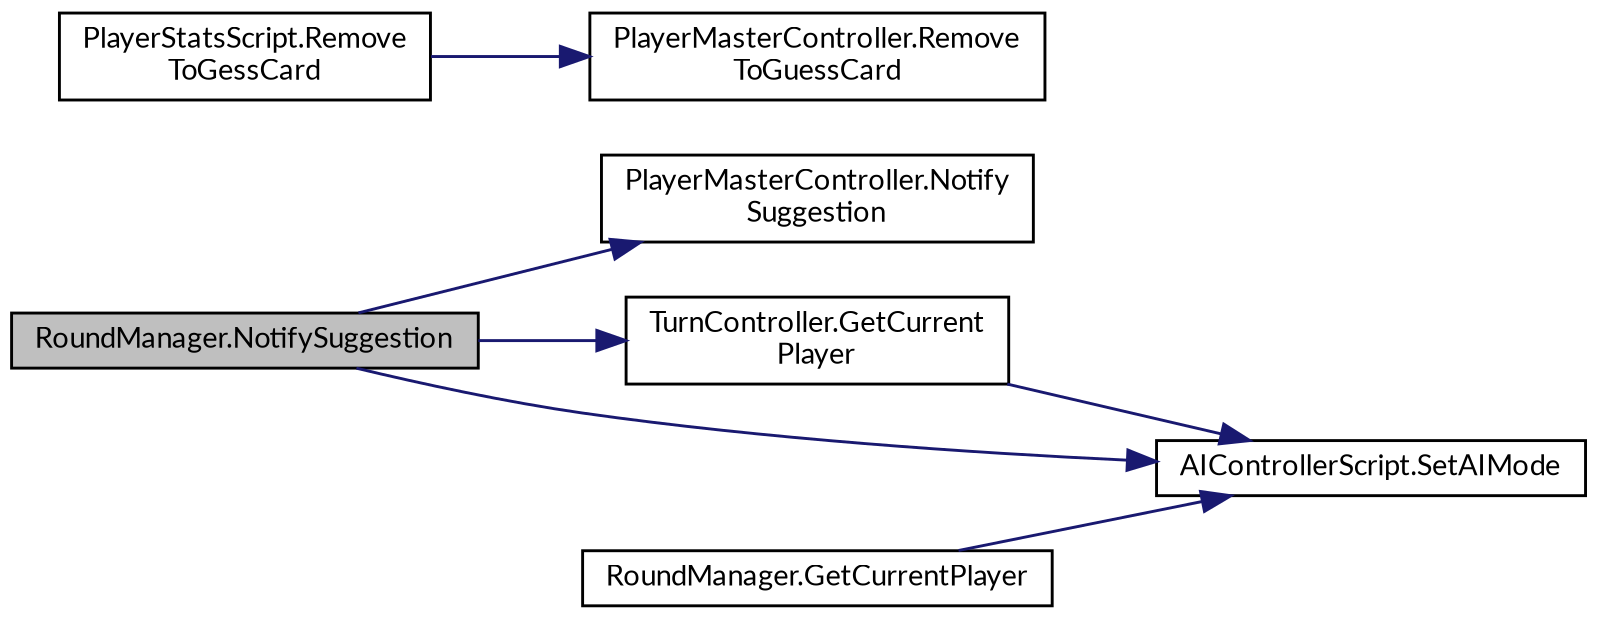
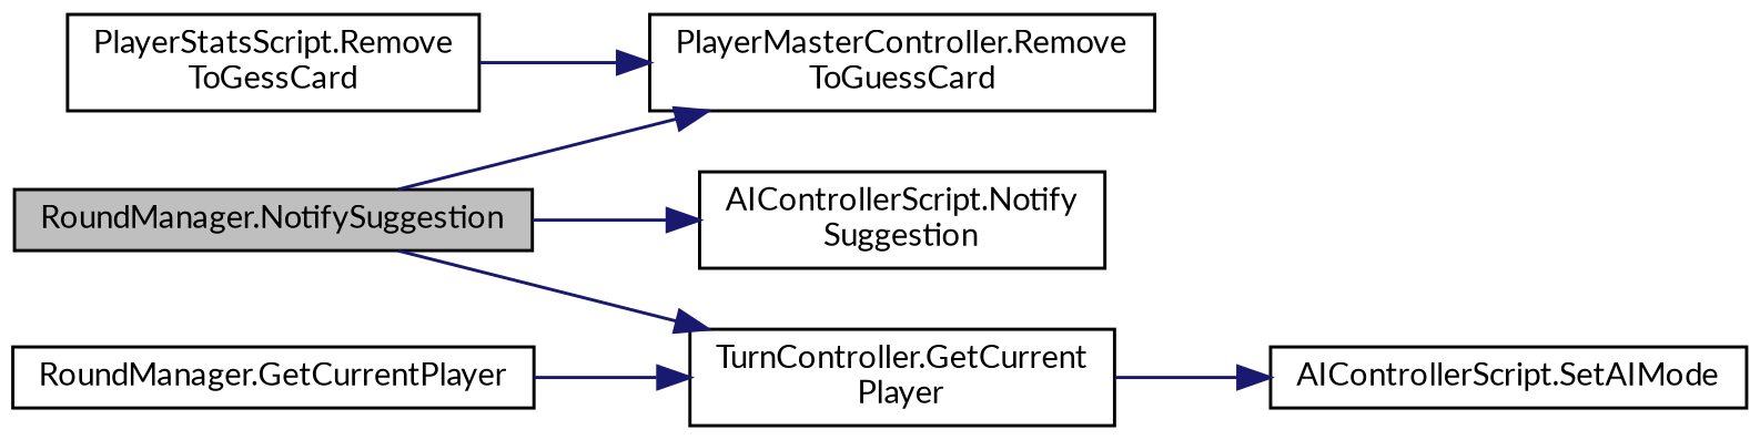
  digraph {
    fontname=Lato
    rankdir=LR
    node [color=black fillcolor=white fontname=Lato fontsize=10 shape=record style=filled]
    edge [color=midnightblue fontname=Lato fontsize=10 labelfontname=Helvetica labelfontsize=10 style=solid]
    n1 [fillcolor=grey75 fontcolor=black height=0.2 label="RoundManager.NotifySuggestion" width=0.4]
-   n2 [height=0.2 label="PlayerMasterController.Notify\lSuggestion" width=0.4]
+   n2 [height=0.2 label="AIControllerScript.Notify\lSuggestion" width=0.4]
    n3 [height=0.2 label="PlayerMasterController.Remove\lToGuessCard" width=0.4]
    n4 [height=0.2 label="TurnController.GetCurrent\lPlayer" width=0.4]
    n5 [height=0.2 label="RoundManager.GetCurrentPlayer" width=0.4]
    n6 [height=0.2 label="AIControllerScript.SetAIMode" width=0.4]
    n7 [height=0.2 label="PlayerStatsScript.Remove\lToGessCard" width=0.4]
    n1 -> n2
-   n1 -> n6
+   n1 -> n3
    n1 -> n4
    n4 -> n6
-   n5 -> n6
+   n5 -> n4
    n7 -> n3
  }
